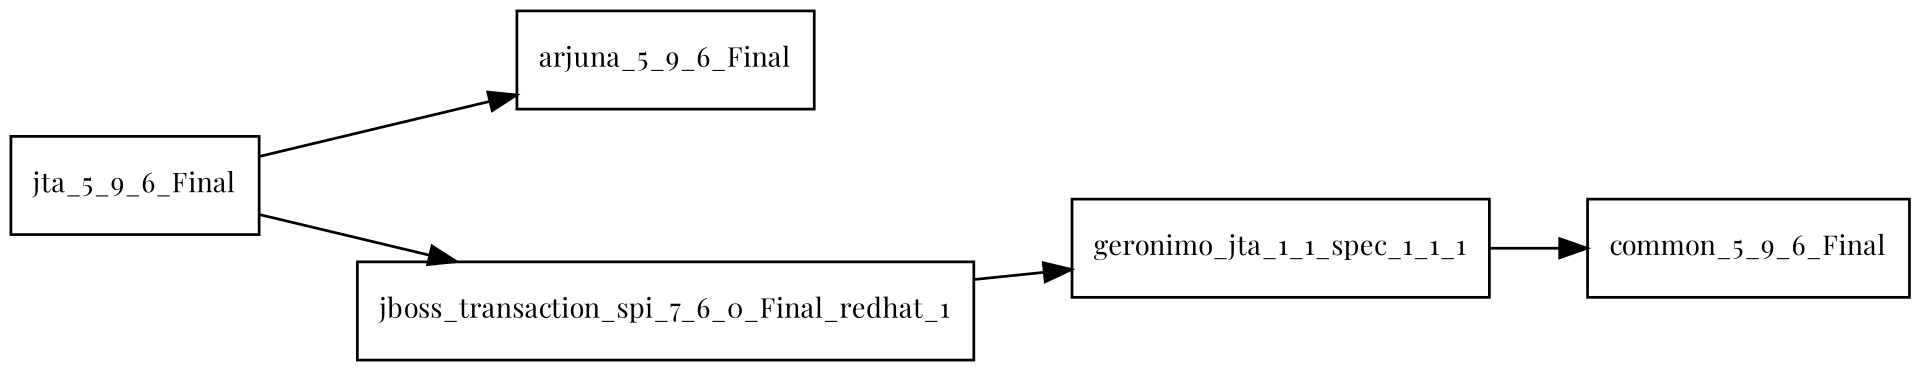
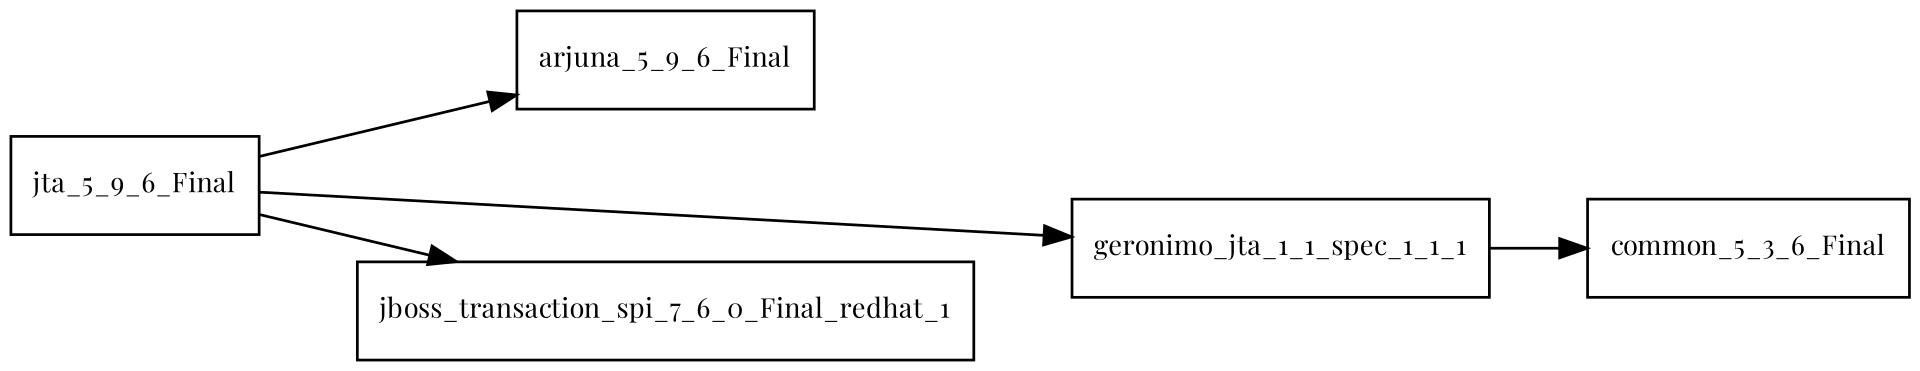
  digraph {
    fontname="Playfair Display"
    rankdir=LR
    node [fontname="Playfair Display" fontsize=10.0 shape=box]
    edge [fontname="Playfair Display"]
    jta_5_9_6_Final
    arjuna_5_9_6_Final
    geronimo_jta_1_1_spec_1_1_1
    jboss_transaction_spi_7_6_0_Final_redhat_1
-   common_5_9_6_Final
+   common_5_9_6_Final [label=common_5_3_6_Final]
    jta_5_9_6_Final -> arjuna_5_9_6_Final
-   jboss_transaction_spi_7_6_0_Final_redhat_1 -> geronimo_jta_1_1_spec_1_1_1
+   jta_5_9_6_Final -> geronimo_jta_1_1_spec_1_1_1
    jta_5_9_6_Final -> jboss_transaction_spi_7_6_0_Final_redhat_1
    geronimo_jta_1_1_spec_1_1_1 -> common_5_9_6_Final
  }
